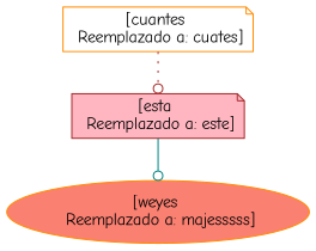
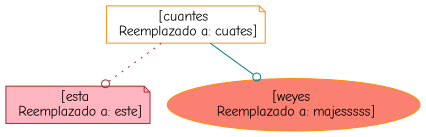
  digraph {
    fontname="Comic Neue"
    rankdir=TB
    node [color=darkorange fontname="Comic Neue" shape=note style=filled]
    edge [arrowhead=odot fontname="Comic Neue"]
    "[cuantes \n Reemplazado a: cuates]" [fillcolor=white]
    "[esta \n Reemplazado a: este]" [color=brown fillcolor=lightpink]
    "[weyes \n Reemplazado a: majesssss]" [fillcolor=salmon shape=ellipse]
    "[cuantes \n Reemplazado a: cuates]" -> "[esta \n Reemplazado a: este]" [color=brown style=dotted]
-   "[esta \n Reemplazado a: este]" -> "[weyes \n Reemplazado a: majesssss]" [color=teal style=solid]
+   "[cuantes \n Reemplazado a: cuates]" -> "[weyes \n Reemplazado a: majesssss]" [color=teal style=solid]
  }
